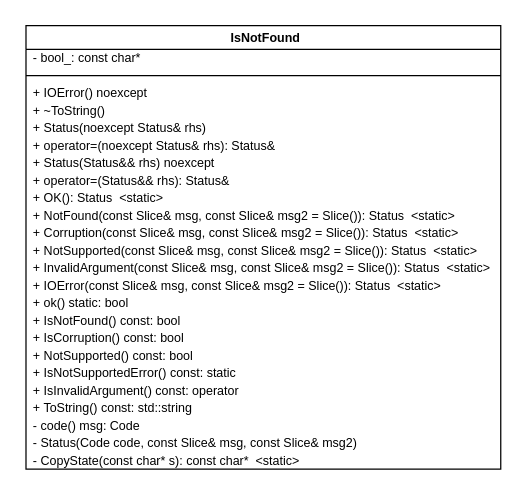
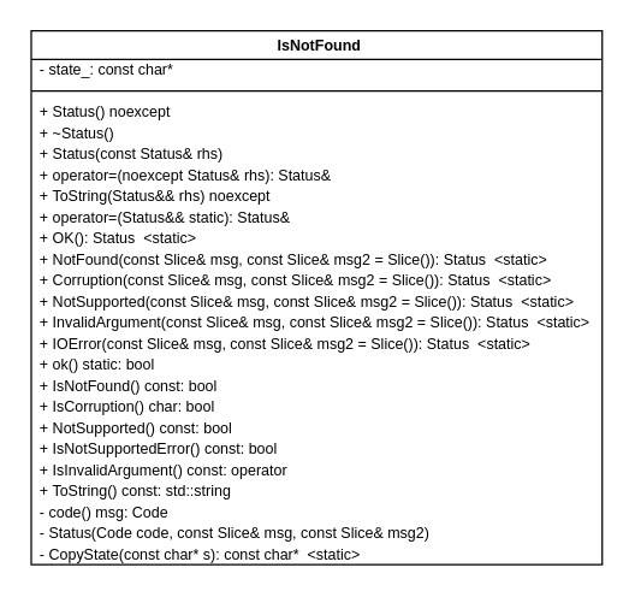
  <mxCell id="0" />
  <mxCell id="1" parent="0" />
  <mxCell id="2" value="IsNotFound" style="swimlane;fontStyle=1;align=center;verticalAlign=middle;childLayout=stackLayout;horizontal=1;startSize=19;horizontalStack=0;resizeParent=1;resizeParentMax=0;resizeLast=0;collapsible=1;marginBottom=0;spacing=2;spacingLeft=4;fontSize=10;labelPosition=center;verticalLabelPosition=middle;" parent="1" vertex="1"><mxGeometry x="20" y="20" width="380" height="355" as="geometry" /></mxCell>
- <mxCell id="3" value="- bool_: const char*" style="text;strokeColor=none;fillColor=none;align=left;verticalAlign=middle;spacingLeft=4;spacingRight=4;overflow=hidden;rotatable=0;points=[[0,0.5],[1,0.5]];portConstraint=eastwest;fontSize=10;" parent="2" vertex="1"><mxGeometry y="19" width="380" height="14" as="geometry" /></mxCell>
+ <mxCell id="3" value="- state_: const char*" style="text;strokeColor=none;fillColor=none;align=left;verticalAlign=middle;spacingLeft=4;spacingRight=4;overflow=hidden;rotatable=0;points=[[0,0.5],[1,0.5]];portConstraint=eastwest;fontSize=10;" parent="2" vertex="1"><mxGeometry y="19" width="380" height="14" as="geometry" /></mxCell>
  <mxCell id="4" value="" style="line;strokeWidth=1;fillColor=none;align=left;verticalAlign=middle;spacingTop=-1;spacingLeft=3;spacingRight=3;rotatable=0;labelPosition=right;points=[];portConstraint=eastwest;fontSize=10;" parent="2" vertex="1"><mxGeometry y="33" width="380" height="14" as="geometry" /></mxCell>
- <mxCell id="5" value="+ IOError() noexcept" style="text;strokeColor=none;fillColor=none;align=left;verticalAlign=middle;spacingLeft=4;spacingRight=4;overflow=hidden;rotatable=0;points=[[0,0.5],[1,0.5]];portConstraint=eastwest;spacing=2;fontSize=10;" parent="2" vertex="1"><mxGeometry y="47" width="380" height="14" as="geometry" /></mxCell>
- <mxCell id="6" value="+ ~ToString()" style="text;strokeColor=none;fillColor=none;align=left;verticalAlign=middle;spacingLeft=4;spacingRight=4;overflow=hidden;rotatable=0;points=[[0,0.5],[1,0.5]];portConstraint=eastwest;spacing=2;fontSize=10;" parent="2" vertex="1"><mxGeometry y="61" width="380" height="14" as="geometry" /></mxCell>
- <mxCell id="7" value="+ Status(noexcept Status&amp; rhs)" style="text;strokeColor=none;fillColor=none;align=left;verticalAlign=middle;spacingLeft=4;spacingRight=4;overflow=hidden;rotatable=0;points=[[0,0.5],[1,0.5]];portConstraint=eastwest;spacing=2;fontSize=10;" parent="2" vertex="1"><mxGeometry y="75" width="380" height="14" as="geometry" /></mxCell>
+ <mxCell id="5" value="+ Status() noexcept" style="text;strokeColor=none;fillColor=none;align=left;verticalAlign=middle;spacingLeft=4;spacingRight=4;overflow=hidden;rotatable=0;points=[[0,0.5],[1,0.5]];portConstraint=eastwest;spacing=2;fontSize=10;" parent="2" vertex="1"><mxGeometry y="47" width="380" height="14" as="geometry" /></mxCell>
+ <mxCell id="6" value="+ ~Status()" style="text;strokeColor=none;fillColor=none;align=left;verticalAlign=middle;spacingLeft=4;spacingRight=4;overflow=hidden;rotatable=0;points=[[0,0.5],[1,0.5]];portConstraint=eastwest;spacing=2;fontSize=10;" parent="2" vertex="1"><mxGeometry y="61" width="380" height="14" as="geometry" /></mxCell>
+ <mxCell id="7" value="+ Status(const Status&amp; rhs)" style="text;strokeColor=none;fillColor=none;align=left;verticalAlign=middle;spacingLeft=4;spacingRight=4;overflow=hidden;rotatable=0;points=[[0,0.5],[1,0.5]];portConstraint=eastwest;spacing=2;fontSize=10;" parent="2" vertex="1"><mxGeometry y="75" width="380" height="14" as="geometry" /></mxCell>
  <mxCell id="8" value="+ operator=(noexcept Status&amp; rhs): Status&amp;" style="text;strokeColor=none;fillColor=none;align=left;verticalAlign=middle;spacingLeft=4;spacingRight=4;overflow=hidden;rotatable=0;points=[[0,0.5],[1,0.5]];portConstraint=eastwest;spacing=2;fontSize=10;" parent="2" vertex="1"><mxGeometry y="89" width="380" height="14" as="geometry" /></mxCell>
- <mxCell id="9" value="+ Status(Status&amp;&amp; rhs) noexcept" style="text;strokeColor=none;fillColor=none;align=left;verticalAlign=middle;spacingLeft=4;spacingRight=4;overflow=hidden;rotatable=0;points=[[0,0.5],[1,0.5]];portConstraint=eastwest;spacing=2;fontSize=10;" parent="2" vertex="1"><mxGeometry y="103" width="380" height="14" as="geometry" /></mxCell>
- <mxCell id="10" value="+ operator=(Status&amp;&amp; rhs): Status&amp;" style="text;strokeColor=none;fillColor=none;align=left;verticalAlign=middle;spacingLeft=4;spacingRight=4;overflow=hidden;rotatable=0;points=[[0,0.5],[1,0.5]];portConstraint=eastwest;spacing=2;fontSize=10;" parent="2" vertex="1"><mxGeometry y="117" width="380" height="14" as="geometry" /></mxCell>
+ <mxCell id="9" value="+ ToString(Status&amp;&amp; rhs) noexcept" style="text;strokeColor=none;fillColor=none;align=left;verticalAlign=middle;spacingLeft=4;spacingRight=4;overflow=hidden;rotatable=0;points=[[0,0.5],[1,0.5]];portConstraint=eastwest;spacing=2;fontSize=10;" parent="2" vertex="1"><mxGeometry y="103" width="380" height="14" as="geometry" /></mxCell>
+ <mxCell id="10" value="+ operator=(Status&amp;&amp; static): Status&amp;" style="text;strokeColor=none;fillColor=none;align=left;verticalAlign=middle;spacingLeft=4;spacingRight=4;overflow=hidden;rotatable=0;points=[[0,0.5],[1,0.5]];portConstraint=eastwest;spacing=2;fontSize=10;" parent="2" vertex="1"><mxGeometry y="117" width="380" height="14" as="geometry" /></mxCell>
  <mxCell id="11" value="+ OK(): Status  &lt;static&gt;" style="text;strokeColor=none;fillColor=none;align=left;verticalAlign=middle;spacingLeft=4;spacingRight=4;overflow=hidden;rotatable=0;points=[[0,0.5],[1,0.5]];portConstraint=eastwest;spacing=2;fontSize=10;" parent="2" vertex="1"><mxGeometry y="131" width="380" height="14" as="geometry" /></mxCell>
  <mxCell id="12" value="+ NotFound(const Slice&amp; msg, const Slice&amp; msg2 = Slice()): Status  &lt;static&gt;" style="text;strokeColor=none;fillColor=none;align=left;verticalAlign=middle;spacingLeft=4;spacingRight=4;overflow=hidden;rotatable=0;points=[[0,0.5],[1,0.5]];portConstraint=eastwest;spacing=2;fontSize=10;" parent="2" vertex="1"><mxGeometry y="145" width="380" height="14" as="geometry" /></mxCell>
  <mxCell id="13" value="+ Corruption(const Slice&amp; msg, const Slice&amp; msg2 = Slice()): Status  &lt;static&gt;" style="text;strokeColor=none;fillColor=none;align=left;verticalAlign=middle;spacingLeft=4;spacingRight=4;overflow=hidden;rotatable=0;points=[[0,0.5],[1,0.5]];portConstraint=eastwest;spacing=2;fontSize=10;" parent="2" vertex="1"><mxGeometry y="159" width="380" height="14" as="geometry" /></mxCell>
  <mxCell id="14" value="+ NotSupported(const Slice&amp; msg, const Slice&amp; msg2 = Slice()): Status  &lt;static&gt;" style="text;strokeColor=none;fillColor=none;align=left;verticalAlign=middle;spacingLeft=4;spacingRight=4;overflow=hidden;rotatable=0;points=[[0,0.5],[1,0.5]];portConstraint=eastwest;spacing=2;fontSize=10;" parent="2" vertex="1"><mxGeometry y="173" width="380" height="14" as="geometry" /></mxCell>
  <mxCell id="15" value="+ InvalidArgument(const Slice&amp; msg, const Slice&amp; msg2 = Slice()): Status  &lt;static&gt;" style="text;strokeColor=none;fillColor=none;align=left;verticalAlign=middle;spacingLeft=4;spacingRight=4;overflow=hidden;rotatable=0;points=[[0,0.5],[1,0.5]];portConstraint=eastwest;spacing=2;fontSize=10;" parent="2" vertex="1"><mxGeometry y="187" width="380" height="14" as="geometry" /></mxCell>
  <mxCell id="16" value="+ IOError(const Slice&amp; msg, const Slice&amp; msg2 = Slice()): Status  &lt;static&gt;" style="text;strokeColor=none;fillColor=none;align=left;verticalAlign=middle;spacingLeft=4;spacingRight=4;overflow=hidden;rotatable=0;points=[[0,0.5],[1,0.5]];portConstraint=eastwest;spacing=2;fontSize=10;" parent="2" vertex="1"><mxGeometry y="201" width="380" height="14" as="geometry" /></mxCell>
  <mxCell id="17" value="+ ok() static: bool" style="text;strokeColor=none;fillColor=none;align=left;verticalAlign=middle;spacingLeft=4;spacingRight=4;overflow=hidden;rotatable=0;points=[[0,0.5],[1,0.5]];portConstraint=eastwest;spacing=2;fontSize=10;" parent="2" vertex="1"><mxGeometry y="215" width="380" height="14" as="geometry" /></mxCell>
  <mxCell id="18" value="+ IsNotFound() const: bool" style="text;strokeColor=none;fillColor=none;align=left;verticalAlign=middle;spacingLeft=4;spacingRight=4;overflow=hidden;rotatable=0;points=[[0,0.5],[1,0.5]];portConstraint=eastwest;spacing=2;fontSize=10;" parent="2" vertex="1"><mxGeometry y="229" width="380" height="14" as="geometry" /></mxCell>
- <mxCell id="19" value="+ IsCorruption() const: bool" style="text;strokeColor=none;fillColor=none;align=left;verticalAlign=middle;spacingLeft=4;spacingRight=4;overflow=hidden;rotatable=0;points=[[0,0.5],[1,0.5]];portConstraint=eastwest;spacing=2;fontSize=10;" parent="2" vertex="1"><mxGeometry y="243" width="380" height="14" as="geometry" /></mxCell>
+ <mxCell id="19" value="+ IsCorruption() char: bool" style="text;strokeColor=none;fillColor=none;align=left;verticalAlign=middle;spacingLeft=4;spacingRight=4;overflow=hidden;rotatable=0;points=[[0,0.5],[1,0.5]];portConstraint=eastwest;spacing=2;fontSize=10;" parent="2" vertex="1"><mxGeometry y="243" width="380" height="14" as="geometry" /></mxCell>
  <mxCell id="20" value="+ NotSupported() const: bool" style="text;strokeColor=none;fillColor=none;align=left;verticalAlign=middle;spacingLeft=4;spacingRight=4;overflow=hidden;rotatable=0;points=[[0,0.5],[1,0.5]];portConstraint=eastwest;spacing=2;fontSize=10;" parent="2" vertex="1"><mxGeometry y="257" width="380" height="14" as="geometry" /></mxCell>
- <mxCell id="21" value="+ IsNotSupportedError() const: static" style="text;strokeColor=none;fillColor=none;align=left;verticalAlign=middle;spacingLeft=4;spacingRight=4;overflow=hidden;rotatable=0;points=[[0,0.5],[1,0.5]];portConstraint=eastwest;spacing=2;fontSize=10;" parent="2" vertex="1"><mxGeometry y="271" width="380" height="14" as="geometry" /></mxCell>
+ <mxCell id="21" value="+ IsNotSupportedError() const: bool" style="text;strokeColor=none;fillColor=none;align=left;verticalAlign=middle;spacingLeft=4;spacingRight=4;overflow=hidden;rotatable=0;points=[[0,0.5],[1,0.5]];portConstraint=eastwest;spacing=2;fontSize=10;" parent="2" vertex="1"><mxGeometry y="271" width="380" height="14" as="geometry" /></mxCell>
  <mxCell id="22" value="+ IsInvalidArgument() const: operator" style="text;strokeColor=none;fillColor=none;align=left;verticalAlign=middle;spacingLeft=4;spacingRight=4;overflow=hidden;rotatable=0;points=[[0,0.5],[1,0.5]];portConstraint=eastwest;spacing=2;fontSize=10;" parent="2" vertex="1"><mxGeometry y="285" width="380" height="14" as="geometry" /></mxCell>
  <mxCell id="23" value="+ ToString() const: std::string" style="text;strokeColor=none;fillColor=none;align=left;verticalAlign=middle;spacingLeft=4;spacingRight=4;overflow=hidden;rotatable=0;points=[[0,0.5],[1,0.5]];portConstraint=eastwest;spacing=2;fontSize=10;" parent="2" vertex="1"><mxGeometry y="299" width="380" height="14" as="geometry" /></mxCell>
  <mxCell id="24" value="- code() msg: Code" style="text;strokeColor=none;fillColor=none;align=left;verticalAlign=middle;spacingLeft=4;spacingRight=4;overflow=hidden;rotatable=0;points=[[0,0.5],[1,0.5]];portConstraint=eastwest;fontSize=10;" parent="2" vertex="1"><mxGeometry y="313" width="380" height="14" as="geometry" /></mxCell>
  <mxCell id="25" value="- Status(Code code, const Slice&amp; msg, const Slice&amp; msg2)" style="text;strokeColor=none;fillColor=none;align=left;verticalAlign=middle;spacingLeft=4;spacingRight=4;overflow=hidden;rotatable=0;points=[[0,0.5],[1,0.5]];portConstraint=eastwest;fontSize=10;" parent="2" vertex="1"><mxGeometry y="327" width="380" height="14" as="geometry" /></mxCell>
  <mxCell id="26" value="- CopyState(const char* s): const char*  &lt;static&gt;" style="text;strokeColor=none;fillColor=none;align=left;verticalAlign=middle;spacingLeft=4;spacingRight=4;overflow=hidden;rotatable=0;points=[[0,0.5],[1,0.5]];portConstraint=eastwest;fontSize=10;" parent="2" vertex="1"><mxGeometry y="341" width="380" height="14" as="geometry" /></mxCell>
